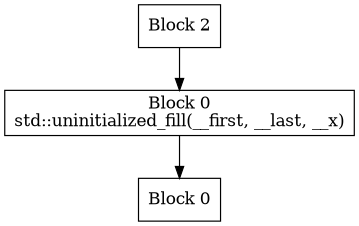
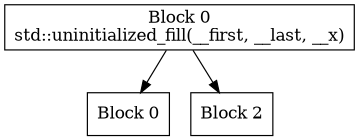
  digraph {
    node [shape=box]
    n1 [label="Block 0\n"]
    n2 [label="Block 0\nstd::uninitialized_fill(__first, __last, __x)\n"]
    n3 [label="Block 2\n"]
    n2 -> n1
-   n3 -> n2
+   n2 -> n3
  }
